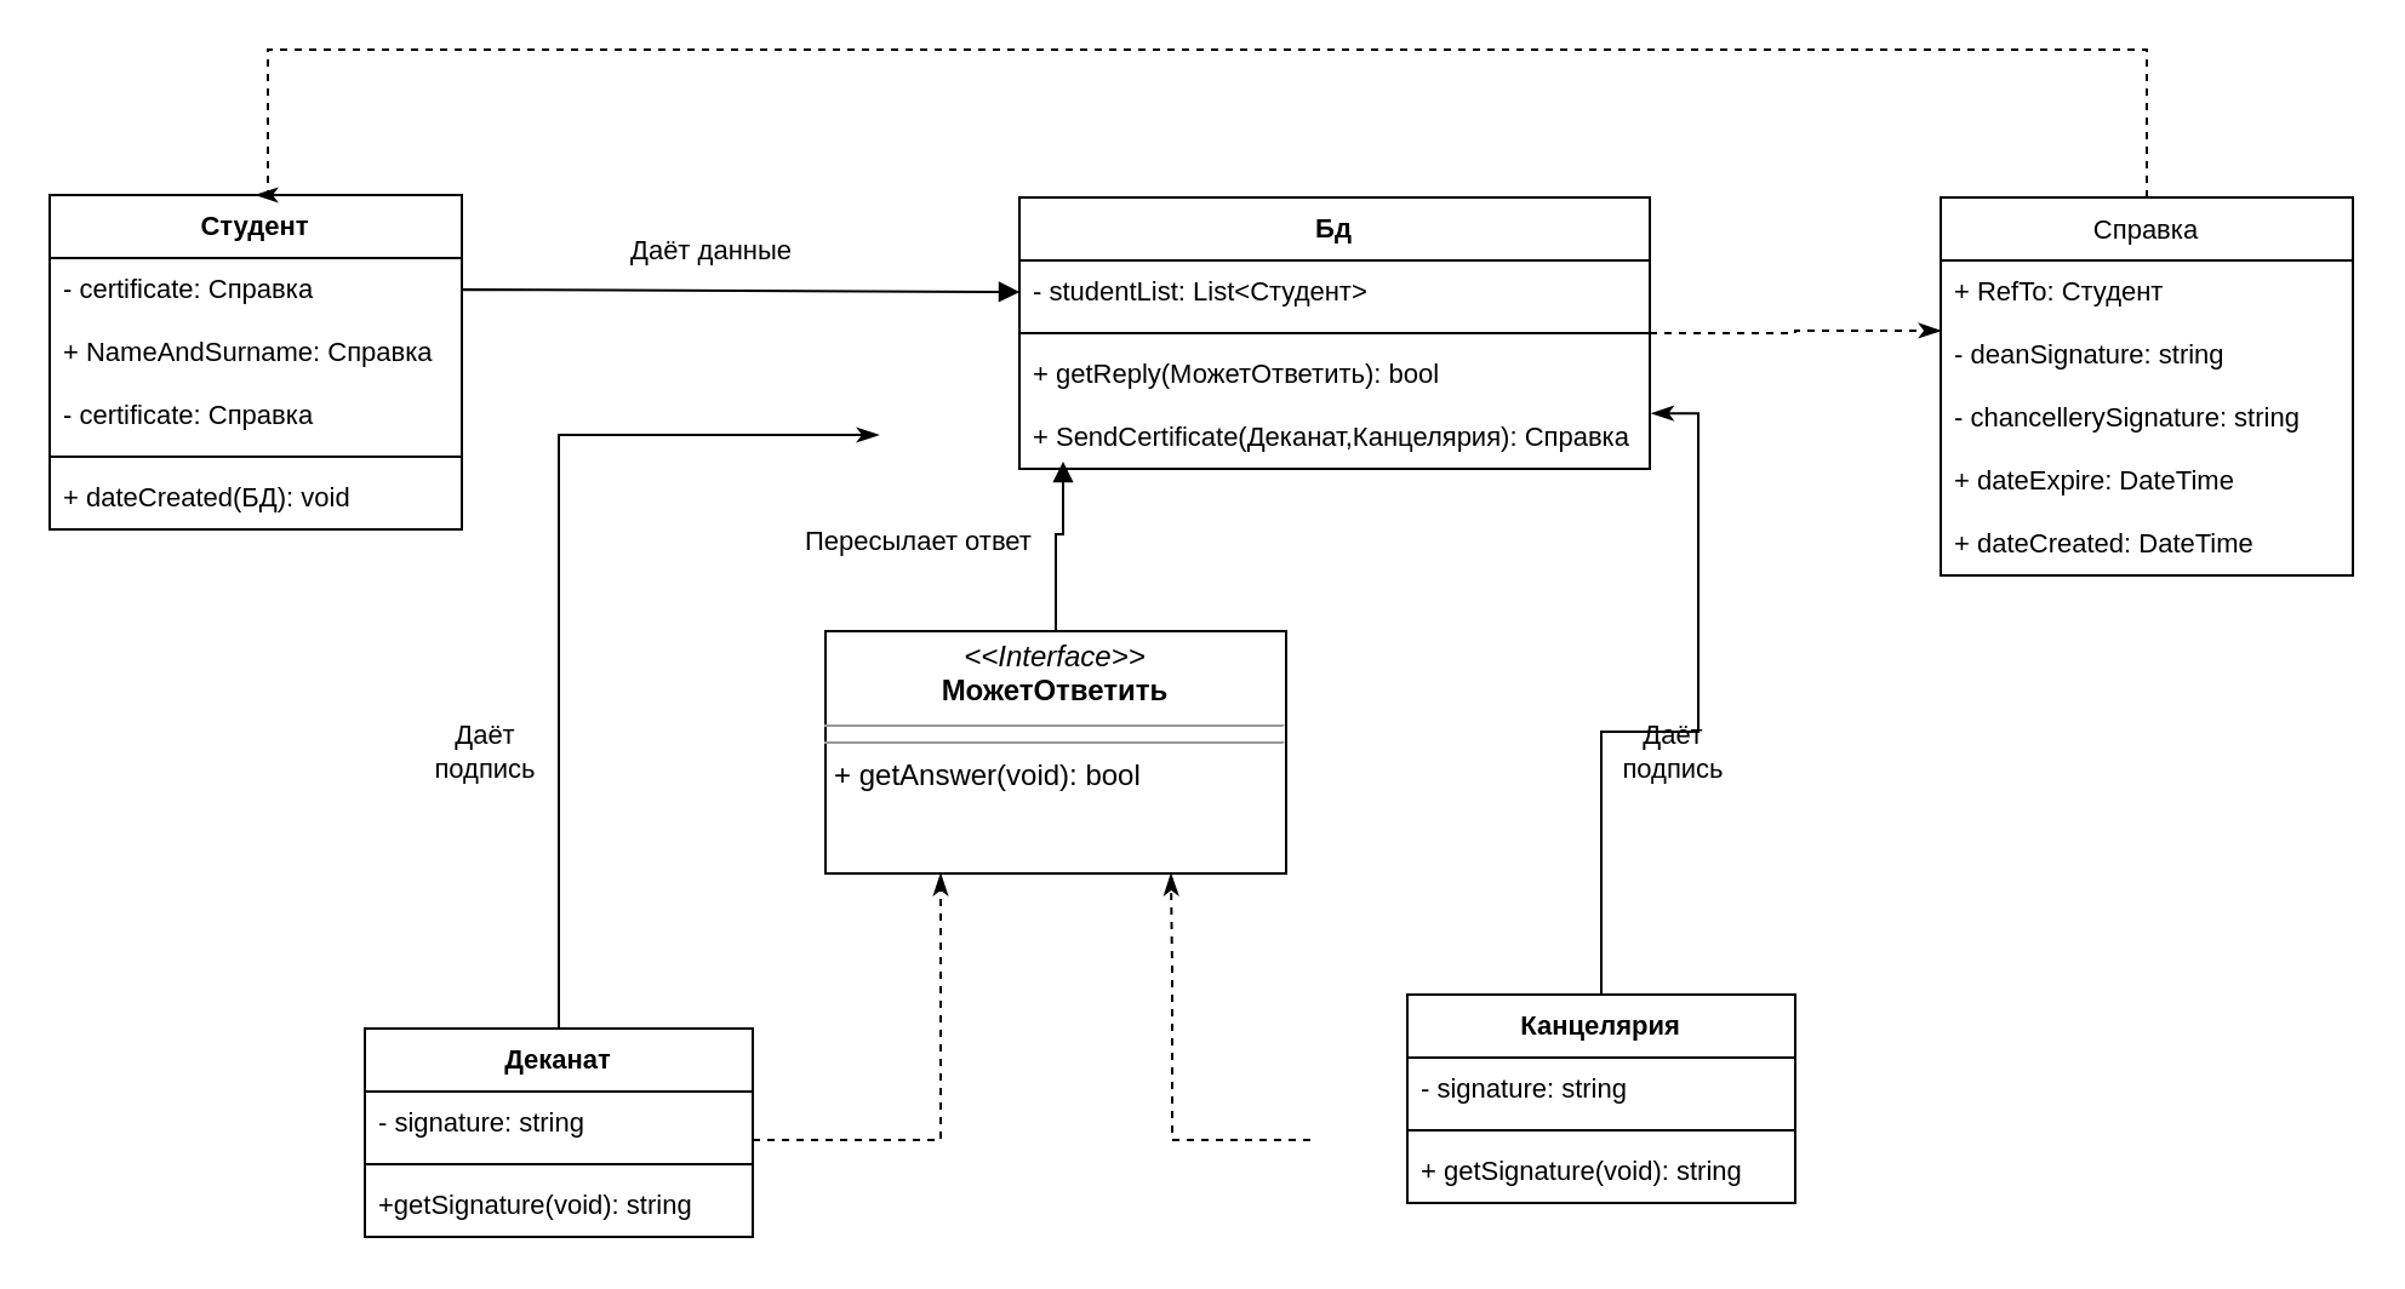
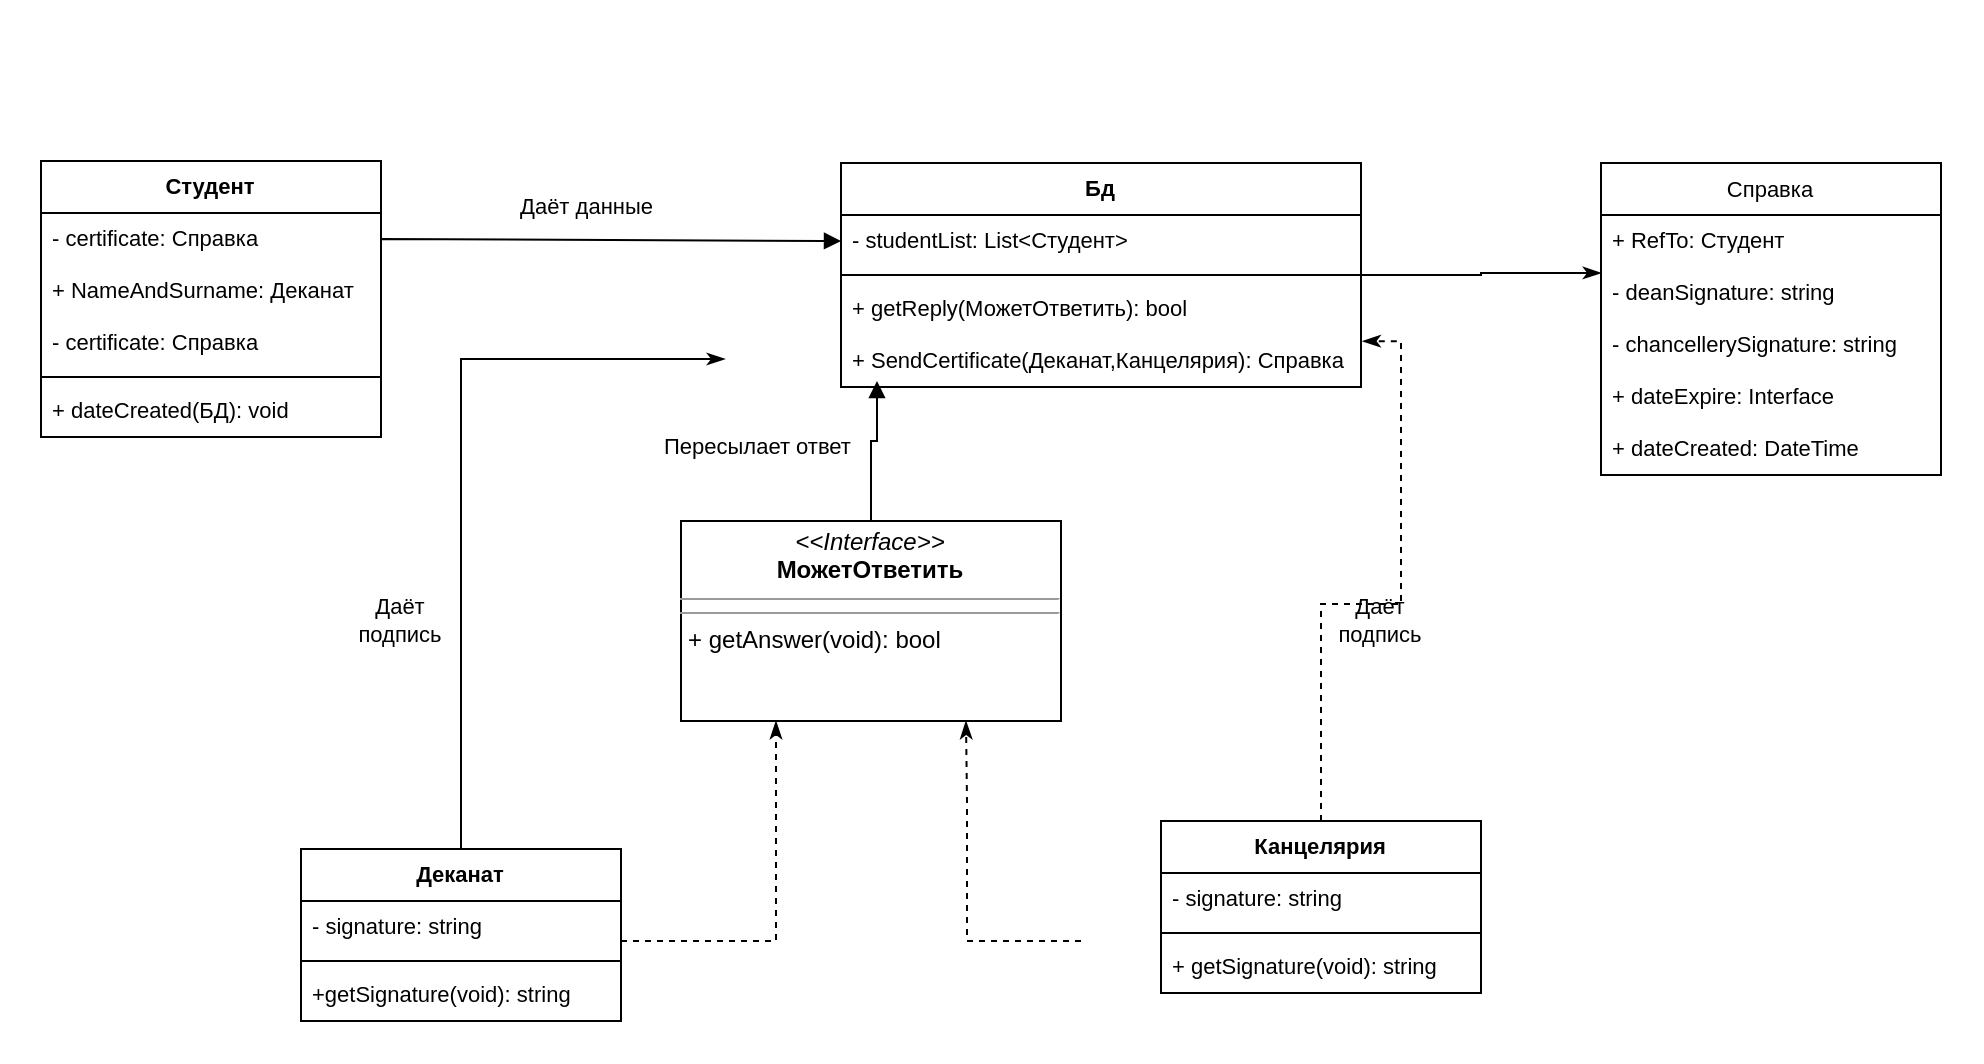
  <mxCell id="0" />
  <mxCell id="1" parent="0" />
  <mxCell id="2" style="edgeStyle=orthogonalEdgeStyle;rounded=0;orthogonalLoop=1;jettySize=auto;html=1;fontSize=11;endArrow=classicThin;endFill=1;dashed=1;entryX=0.75;entryY=1;entryDx=0;entryDy=0;" parent="1" target="16" edge="1"><mxGeometry relative="1" as="geometry"><mxPoint x="540" y="470.034" as="sourcePoint" /><mxPoint x="480" y="370" as="targetPoint" /><Array as="points"><mxPoint x="483" y="470" /><mxPoint x="483" y="400" /></Array></mxGeometry></mxCell>
  <mxCell id="3" style="edgeStyle=orthogonalEdgeStyle;rounded=0;orthogonalLoop=1;jettySize=auto;html=1;entryX=0.25;entryY=1;entryDx=0;entryDy=0;fontSize=11;endArrow=classicThin;endFill=1;dashed=1;" parent="1" target="16" edge="1"><mxGeometry relative="1" as="geometry"><mxPoint x="310" y="470.034" as="sourcePoint" /><Array as="points"><mxPoint x="388" y="470" /></Array></mxGeometry></mxCell>
  <mxCell id="4" value="Студент" style="swimlane;fontStyle=1;align=center;verticalAlign=top;childLayout=stackLayout;horizontal=1;startSize=26;horizontalStack=0;resizeParent=1;resizeParentMax=0;resizeLast=0;collapsible=1;marginBottom=0;fontSize=11;" parent="1" vertex="1"><mxGeometry x="20" y="80" width="170" height="138" as="geometry" /></mxCell>
  <mxCell id="5" value="- certificate: Справка" style="text;strokeColor=none;fillColor=none;align=left;verticalAlign=top;spacingLeft=4;spacingRight=4;overflow=hidden;rotatable=0;points=[[0,0.5],[1,0.5]];portConstraint=eastwest;fontSize=11;" vertex="1" parent="4"><mxGeometry y="26" width="170" height="26" as="geometry" /></mxCell>
- <mxCell id="6" value="+ NameAndSurname: Справка" style="text;strokeColor=none;fillColor=none;align=left;verticalAlign=top;spacingLeft=4;spacingRight=4;overflow=hidden;rotatable=0;points=[[0,0.5],[1,0.5]];portConstraint=eastwest;fontSize=11;" parent="4" vertex="1"><mxGeometry y="52" width="170" height="26" as="geometry" /></mxCell>
+ <mxCell id="6" value="+ NameAndSurname: Деканат" style="text;strokeColor=none;fillColor=none;align=left;verticalAlign=top;spacingLeft=4;spacingRight=4;overflow=hidden;rotatable=0;points=[[0,0.5],[1,0.5]];portConstraint=eastwest;fontSize=11;" parent="4" vertex="1"><mxGeometry y="52" width="170" height="26" as="geometry" /></mxCell>
  <mxCell id="7" value="- certificate: Справка" style="text;strokeColor=none;fillColor=none;align=left;verticalAlign=top;spacingLeft=4;spacingRight=4;overflow=hidden;rotatable=0;points=[[0,0.5],[1,0.5]];portConstraint=eastwest;fontSize=11;" vertex="1" parent="4"><mxGeometry y="78" width="170" height="26" as="geometry" /></mxCell>
  <mxCell id="8" value="" style="line;strokeWidth=1;fillColor=none;align=left;verticalAlign=middle;spacingTop=-1;spacingLeft=3;spacingRight=3;rotatable=0;labelPosition=right;points=[];portConstraint=eastwest;fontSize=11;" parent="4" vertex="1"><mxGeometry y="104" width="170" height="8" as="geometry" /></mxCell>
  <mxCell id="9" value="+ dateCreated(БД): void" style="text;strokeColor=none;fillColor=none;align=left;verticalAlign=top;spacingLeft=4;spacingRight=4;overflow=hidden;rotatable=0;points=[[0,0.5],[1,0.5]];portConstraint=eastwest;fontSize=11;" parent="4" vertex="1"><mxGeometry y="112" width="170" height="26" as="geometry" /></mxCell>
- <mxCell id="10" style="edgeStyle=orthogonalEdgeStyle;rounded=0;orthogonalLoop=1;jettySize=auto;html=1;entryX=0;entryY=0.115;entryDx=0;entryDy=0;entryPerimeter=0;dashed=1;fontSize=11;endArrow=classicThin;endFill=1;" parent="1" source="11" target="32" edge="1"><mxGeometry relative="1" as="geometry" /></mxCell>
+ <mxCell id="10" style="edgeStyle=orthogonalEdgeStyle;rounded=0;orthogonalLoop=1;jettySize=auto;html=1;entryX=0;entryY=0.115;entryDx=0;entryDy=0;entryPerimeter=0;dashed=0;fontSize=11;endArrow=classicThin;endFill=1;" parent="1" source="11" target="32" edge="1"><mxGeometry relative="1" as="geometry" /></mxCell>
  <mxCell id="11" value="Бд" style="swimlane;fontStyle=1;align=center;verticalAlign=top;childLayout=stackLayout;horizontal=1;startSize=26;horizontalStack=0;resizeParent=1;resizeParentMax=0;resizeLast=0;collapsible=1;marginBottom=0;fontSize=11;" parent="1" vertex="1"><mxGeometry x="420" y="81" width="260" height="112" as="geometry" /></mxCell>
  <mxCell id="12" value="- studentList: List&lt;Студент&gt;" style="text;strokeColor=none;fillColor=none;align=left;verticalAlign=top;spacingLeft=4;spacingRight=4;overflow=hidden;rotatable=0;points=[[0,0.5],[1,0.5]];portConstraint=eastwest;fontSize=11;" parent="11" vertex="1"><mxGeometry y="26" width="260" height="26" as="geometry" /></mxCell>
  <mxCell id="13" value="" style="line;strokeWidth=1;fillColor=none;align=left;verticalAlign=middle;spacingTop=-1;spacingLeft=3;spacingRight=3;rotatable=0;labelPosition=right;points=[];portConstraint=eastwest;fontSize=11;" parent="11" vertex="1"><mxGeometry y="52" width="260" height="8" as="geometry" /></mxCell>
  <mxCell id="14" value="+ getReply(МожетОтветить): bool&#10;&#10;" style="text;strokeColor=none;fillColor=none;align=left;verticalAlign=top;spacingLeft=4;spacingRight=4;overflow=hidden;rotatable=0;points=[[0,0.5],[1,0.5]];portConstraint=eastwest;fontSize=11;" parent="11" vertex="1"><mxGeometry y="60" width="260" height="26" as="geometry" /></mxCell>
  <mxCell id="15" value="+ SendCertificate(Деканат,Канцелярия): Справка" style="text;strokeColor=none;fillColor=none;align=left;verticalAlign=top;spacingLeft=4;spacingRight=4;overflow=hidden;rotatable=0;points=[[0,0.5],[1,0.5]];portConstraint=eastwest;fontSize=11;" parent="11" vertex="1"><mxGeometry y="86" width="260" height="26" as="geometry" /></mxCell>
  <mxCell id="16" value="&lt;p style=&quot;margin: 0px ; margin-top: 4px ; text-align: center&quot;&gt;&lt;i&gt;&amp;lt;&amp;lt;Interface&amp;gt;&amp;gt;&lt;/i&gt;&lt;br&gt;&lt;b&gt;МожетОтветить&lt;/b&gt;&lt;br&gt;&lt;/p&gt;&lt;hr size=&quot;1&quot;&gt;&lt;hr size=&quot;1&quot;&gt;&lt;p style=&quot;margin: 0px ; margin-left: 4px&quot;&gt;+ getAnswer(void): bool&lt;br&gt;&lt;/p&gt;" style="verticalAlign=top;align=left;overflow=fill;fontSize=12;fontFamily=Helvetica;html=1;comic=0;jiggle=1;" parent="1" vertex="1"><mxGeometry x="340" y="260" width="190" height="100" as="geometry" /></mxCell>
  <mxCell id="17" value="Даёт данные" style="endArrow=block;endFill=1;html=1;edgeStyle=orthogonalEdgeStyle;align=left;verticalAlign=top;rounded=0;fontSize=11;entryX=0;entryY=0.5;entryDx=0;entryDy=0;" parent="1" target="12" edge="1"><mxGeometry x="-0.404" y="29" relative="1" as="geometry"><mxPoint x="190" y="120" as="sourcePoint" /><mxPoint x="330" y="130" as="targetPoint" /><Array as="points"><mxPoint x="190" y="119" /></Array><mxPoint as="offset" /></mxGeometry></mxCell>
  <mxCell id="18" value="Пересылает ответ" style="endArrow=block;endFill=1;html=1;edgeStyle=orthogonalEdgeStyle;align=left;verticalAlign=top;rounded=0;fontSize=11;exitX=0.5;exitY=0;exitDx=0;exitDy=0;" parent="1" source="16" edge="1"><mxGeometry x="0.096" y="105" relative="1" as="geometry"><mxPoint x="480" y="190" as="sourcePoint" /><mxPoint x="438" y="190" as="targetPoint" /><Array as="points"><mxPoint x="435" y="220" /><mxPoint x="438" y="220" /></Array><mxPoint x="-105" y="95" as="offset" /></mxGeometry></mxCell>
  <mxCell id="19" style="edgeStyle=orthogonalEdgeStyle;rounded=0;orthogonalLoop=1;jettySize=auto;html=1;fontSize=11;endArrow=classicThin;endFill=1;" parent="1" source="20" edge="1"><mxGeometry relative="1" as="geometry"><mxPoint x="362" y="179" as="targetPoint" /><Array as="points"><mxPoint x="230" y="179" /><mxPoint x="362" y="179" /></Array></mxGeometry></mxCell>
  <mxCell id="20" value="Деканат" style="swimlane;fontStyle=1;align=center;verticalAlign=top;childLayout=stackLayout;horizontal=1;startSize=26;horizontalStack=0;resizeParent=1;resizeParentMax=0;resizeLast=0;collapsible=1;marginBottom=0;comic=0;jiggle=1;fontSize=11;" parent="1" vertex="1"><mxGeometry x="150" y="424" width="160" height="86" as="geometry" /></mxCell>
  <mxCell id="21" value="- signature: string" style="text;strokeColor=none;fillColor=none;align=left;verticalAlign=top;spacingLeft=4;spacingRight=4;overflow=hidden;rotatable=0;points=[[0,0.5],[1,0.5]];portConstraint=eastwest;fontSize=11;" parent="20" vertex="1"><mxGeometry y="26" width="160" height="26" as="geometry" /></mxCell>
  <mxCell id="22" value="" style="line;strokeWidth=1;fillColor=none;align=left;verticalAlign=middle;spacingTop=-1;spacingLeft=3;spacingRight=3;rotatable=0;labelPosition=right;points=[];portConstraint=eastwest;comic=0;jiggle=1;fontSize=11;" parent="20" vertex="1"><mxGeometry y="52" width="160" height="8" as="geometry" /></mxCell>
  <mxCell id="23" value="+getSignature(void): string" style="text;strokeColor=none;fillColor=none;align=left;verticalAlign=top;spacingLeft=4;spacingRight=4;overflow=hidden;rotatable=0;points=[[0,0.5],[1,0.5]];portConstraint=eastwest;comic=0;jiggle=1;fontSize=11;" parent="20" vertex="1"><mxGeometry y="60" width="160" height="26" as="geometry" /></mxCell>
- <mxCell id="24" style="edgeStyle=orthogonalEdgeStyle;rounded=0;orthogonalLoop=1;jettySize=auto;html=1;entryX=1.003;entryY=0.118;entryDx=0;entryDy=0;fontSize=11;endArrow=classicThin;endFill=1;entryPerimeter=0;" parent="1" source="25" target="15" edge="1"><mxGeometry relative="1" as="geometry" /></mxCell>
+ <mxCell id="24" style="edgeStyle=orthogonalEdgeStyle;rounded=0;orthogonalLoop=1;jettySize=auto;html=1;entryX=1.003;entryY=0.118;entryDx=0;entryDy=0;fontSize=11;endArrow=classicThin;endFill=1;entryPerimeter=0;dashed=1;" parent="1" source="25" target="15" edge="1"><mxGeometry relative="1" as="geometry" /></mxCell>
  <mxCell id="25" value="Канцелярия" style="swimlane;fontStyle=1;align=center;verticalAlign=top;childLayout=stackLayout;horizontal=1;startSize=26;horizontalStack=0;resizeParent=1;resizeParentMax=0;resizeLast=0;collapsible=1;marginBottom=0;comic=0;jiggle=1;fontSize=11;" parent="1" vertex="1"><mxGeometry x="580" y="410" width="160" height="86" as="geometry" /></mxCell>
  <mxCell id="26" value="- signature: string" style="text;strokeColor=none;fillColor=none;align=left;verticalAlign=top;spacingLeft=4;spacingRight=4;overflow=hidden;rotatable=0;points=[[0,0.5],[1,0.5]];portConstraint=eastwest;fontSize=11;" parent="25" vertex="1"><mxGeometry y="26" width="160" height="26" as="geometry" /></mxCell>
  <mxCell id="27" value="" style="line;strokeWidth=1;fillColor=none;align=left;verticalAlign=middle;spacingTop=-1;spacingLeft=3;spacingRight=3;rotatable=0;labelPosition=right;points=[];portConstraint=eastwest;comic=0;jiggle=1;fontSize=11;" parent="25" vertex="1"><mxGeometry y="52" width="160" height="8" as="geometry" /></mxCell>
  <mxCell id="28" value="+ getSignature(void): string" style="text;strokeColor=none;fillColor=none;align=left;verticalAlign=top;spacingLeft=4;spacingRight=4;overflow=hidden;rotatable=0;points=[[0,0.5],[1,0.5]];portConstraint=eastwest;comic=0;jiggle=1;fontSize=11;" parent="25" vertex="1"><mxGeometry y="60" width="160" height="26" as="geometry" /></mxCell>
- <mxCell id="29" style="edgeStyle=orthogonalEdgeStyle;rounded=0;orthogonalLoop=1;jettySize=auto;html=1;fontSize=11;endArrow=classicThin;endFill=1;entryX=0.5;entryY=0;entryDx=0;entryDy=0;dashed=1;" parent="1" source="30" target="4" edge="1"><mxGeometry relative="1" as="geometry"><mxPoint x="140" y="50" as="targetPoint" /><Array as="points"><mxPoint x="885" y="20" /><mxPoint x="110" y="20" /></Array></mxGeometry></mxCell>
  <mxCell id="30" value="Справка" style="swimlane;fontStyle=0;childLayout=stackLayout;horizontal=1;startSize=26;fillColor=none;horizontalStack=0;resizeParent=1;resizeParentMax=0;resizeLast=0;collapsible=1;marginBottom=0;comic=0;jiggle=1;fontSize=11;" parent="1" vertex="1"><mxGeometry x="800" y="81" width="170" height="156" as="geometry" /></mxCell>
  <mxCell id="31" value="+ RefTo: Студент" style="text;strokeColor=none;fillColor=none;align=left;verticalAlign=top;spacingLeft=4;spacingRight=4;overflow=hidden;rotatable=0;points=[[0,0.5],[1,0.5]];portConstraint=eastwest;comic=0;jiggle=1;fontSize=11;" parent="30" vertex="1"><mxGeometry y="26" width="170" height="26" as="geometry" /></mxCell>
  <mxCell id="32" value="- deanSignature: string" style="text;strokeColor=none;fillColor=none;align=left;verticalAlign=top;spacingLeft=4;spacingRight=4;overflow=hidden;rotatable=0;points=[[0,0.5],[1,0.5]];portConstraint=eastwest;comic=0;jiggle=1;fontSize=11;" parent="30" vertex="1"><mxGeometry y="52" width="170" height="26" as="geometry" /></mxCell>
  <mxCell id="33" value="- chancellerySignature: string" style="text;strokeColor=none;fillColor=none;align=left;verticalAlign=top;spacingLeft=4;spacingRight=4;overflow=hidden;rotatable=0;points=[[0,0.5],[1,0.5]];portConstraint=eastwest;comic=0;jiggle=1;fontSize=11;" parent="30" vertex="1"><mxGeometry y="78" width="170" height="26" as="geometry" /></mxCell>
- <mxCell id="34" value="+ dateExpire: DateTime" style="text;strokeColor=none;fillColor=none;align=left;verticalAlign=top;spacingLeft=4;spacingRight=4;overflow=hidden;rotatable=0;points=[[0,0.5],[1,0.5]];portConstraint=eastwest;comic=0;jiggle=1;fontSize=11;" parent="30" vertex="1"><mxGeometry y="104" width="170" height="26" as="geometry" /></mxCell>
+ <mxCell id="34" value="+ dateExpire: Interface" style="text;strokeColor=none;fillColor=none;align=left;verticalAlign=top;spacingLeft=4;spacingRight=4;overflow=hidden;rotatable=0;points=[[0,0.5],[1,0.5]];portConstraint=eastwest;comic=0;jiggle=1;fontSize=11;" parent="30" vertex="1"><mxGeometry y="104" width="170" height="26" as="geometry" /></mxCell>
  <mxCell id="35" value="+ dateCreated: DateTime" style="text;strokeColor=none;fillColor=none;align=left;verticalAlign=top;spacingLeft=4;spacingRight=4;overflow=hidden;rotatable=0;points=[[0,0.5],[1,0.5]];portConstraint=eastwest;comic=0;jiggle=1;fontSize=11;" parent="30" vertex="1"><mxGeometry y="130" width="170" height="26" as="geometry" /></mxCell>
  <mxCell id="36" value="Даёт подпись" style="text;html=1;strokeColor=none;fillColor=none;align=center;verticalAlign=middle;whiteSpace=wrap;rounded=0;comic=0;jiggle=1;fontSize=11;" parent="1" vertex="1"><mxGeometry x="170" y="295" width="60" height="30" as="geometry" /></mxCell>
  <mxCell id="37" value="Даёт подпись" style="text;html=1;strokeColor=none;fillColor=none;align=center;verticalAlign=middle;whiteSpace=wrap;rounded=0;comic=0;jiggle=1;fontSize=11;" parent="1" vertex="1"><mxGeometry x="660" y="295" width="60" height="30" as="geometry" /></mxCell>
